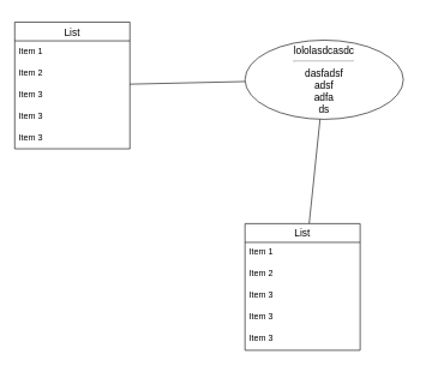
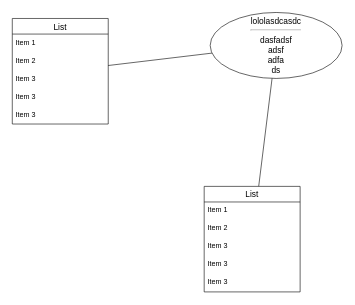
  <mxCell id="0" />
  <mxCell id="1" parent="0" />
  <mxCell id="2" value="" style="rounded=0;orthogonalLoop=1;jettySize=auto;html=1;endArrow=none;endFill=0;" edge="1" parent="1" source="3" target="9"><mxGeometry relative="1" as="geometry" /></mxCell>
  <mxCell id="3" value="List" style="swimlane;fontStyle=0;childLayout=stackLayout;horizontal=1;startSize=26;horizontalStack=0;resizeParent=1;resizeParentMax=0;resizeLast=0;collapsible=1;marginBottom=0;align=center;fontSize=14;" vertex="1" parent="1"><mxGeometry x="20" y="30" width="160" height="176" as="geometry" /></mxCell>
  <mxCell id="4" value="Item 1" style="text;strokeColor=none;fillColor=none;spacingLeft=4;spacingRight=4;overflow=hidden;rotatable=0;points=[[0,0.5],[1,0.5]];portConstraint=eastwest;fontSize=12;" vertex="1" parent="3"><mxGeometry y="26" width="160" height="30" as="geometry" /></mxCell>
  <mxCell id="5" value="Item 2" style="text;strokeColor=none;fillColor=none;spacingLeft=4;spacingRight=4;overflow=hidden;rotatable=0;points=[[0,0.5],[1,0.5]];portConstraint=eastwest;fontSize=12;" vertex="1" parent="3"><mxGeometry y="56" width="160" height="30" as="geometry" /></mxCell>
  <mxCell id="6" value="Item 3" style="text;strokeColor=none;fillColor=none;spacingLeft=4;spacingRight=4;overflow=hidden;rotatable=0;points=[[0,0.5],[1,0.5]];portConstraint=eastwest;fontSize=12;" vertex="1" parent="3"><mxGeometry y="86" width="160" height="30" as="geometry" /></mxCell>
  <mxCell id="7" value="Item 3" style="text;strokeColor=none;fillColor=none;spacingLeft=4;spacingRight=4;overflow=hidden;rotatable=0;points=[[0,0.5],[1,0.5]];portConstraint=eastwest;fontSize=12;" vertex="1" parent="3"><mxGeometry y="116" width="160" height="30" as="geometry" /></mxCell>
  <mxCell id="8" value="Item 3" style="text;strokeColor=none;fillColor=none;spacingLeft=4;spacingRight=4;overflow=hidden;rotatable=0;points=[[0,0.5],[1,0.5]];portConstraint=eastwest;fontSize=12;" vertex="1" parent="3"><mxGeometry y="146" width="160" height="30" as="geometry" /></mxCell>
- <mxCell id="9" value="lololasdcasdc&lt;hr&gt;dasfadsf&lt;br&gt;adsf&lt;br&gt;adfa&lt;br&gt;ds" style="ellipse;whiteSpace=wrap;html=1;fontSize=14;fontStyle=0;startSize=26;" vertex="1" parent="1"><mxGeometry x="340" y="55" width="220" height="110" as="geometry" /></mxCell>
+ <mxCell id="9" value="lololasdcasdc&lt;hr&gt;dasfadsf&lt;br&gt;adsf&lt;br&gt;adfa&lt;br&gt;ds" style="ellipse;whiteSpace=wrap;html=1;fontSize=14;fontStyle=0;startSize=26;" vertex="1" parent="1"><mxGeometry x="350" y="20" width="220" height="110" as="geometry" /></mxCell>
  <mxCell id="10" style="edgeStyle=none;rounded=0;orthogonalLoop=1;jettySize=auto;html=1;endArrow=none;endFill=0;" edge="1" parent="1" source="11" target="9"><mxGeometry relative="1" as="geometry" /></mxCell>
  <mxCell id="11" value="List" style="swimlane;fontStyle=0;childLayout=stackLayout;horizontal=1;startSize=26;horizontalStack=0;resizeParent=1;resizeParentMax=0;resizeLast=0;collapsible=1;marginBottom=0;align=center;fontSize=14;" vertex="1" parent="1"><mxGeometry x="340" y="310" width="160" height="176" as="geometry" /></mxCell>
  <mxCell id="12" value="Item 1" style="text;strokeColor=none;fillColor=none;spacingLeft=4;spacingRight=4;overflow=hidden;rotatable=0;points=[[0,0.5],[1,0.5]];portConstraint=eastwest;fontSize=12;" vertex="1" parent="11"><mxGeometry y="26" width="160" height="30" as="geometry" /></mxCell>
  <mxCell id="13" value="Item 2" style="text;strokeColor=none;fillColor=none;spacingLeft=4;spacingRight=4;overflow=hidden;rotatable=0;points=[[0,0.5],[1,0.5]];portConstraint=eastwest;fontSize=12;" vertex="1" parent="11"><mxGeometry y="56" width="160" height="30" as="geometry" /></mxCell>
  <mxCell id="14" value="Item 3" style="text;strokeColor=none;fillColor=none;spacingLeft=4;spacingRight=4;overflow=hidden;rotatable=0;points=[[0,0.5],[1,0.5]];portConstraint=eastwest;fontSize=12;" vertex="1" parent="11"><mxGeometry y="86" width="160" height="30" as="geometry" /></mxCell>
  <mxCell id="15" value="Item 3" style="text;strokeColor=none;fillColor=none;spacingLeft=4;spacingRight=4;overflow=hidden;rotatable=0;points=[[0,0.5],[1,0.5]];portConstraint=eastwest;fontSize=12;" vertex="1" parent="11"><mxGeometry y="116" width="160" height="30" as="geometry" /></mxCell>
  <mxCell id="16" value="Item 3" style="text;strokeColor=none;fillColor=none;spacingLeft=4;spacingRight=4;overflow=hidden;rotatable=0;points=[[0,0.5],[1,0.5]];portConstraint=eastwest;fontSize=12;" vertex="1" parent="11"><mxGeometry y="146" width="160" height="30" as="geometry" /></mxCell>
